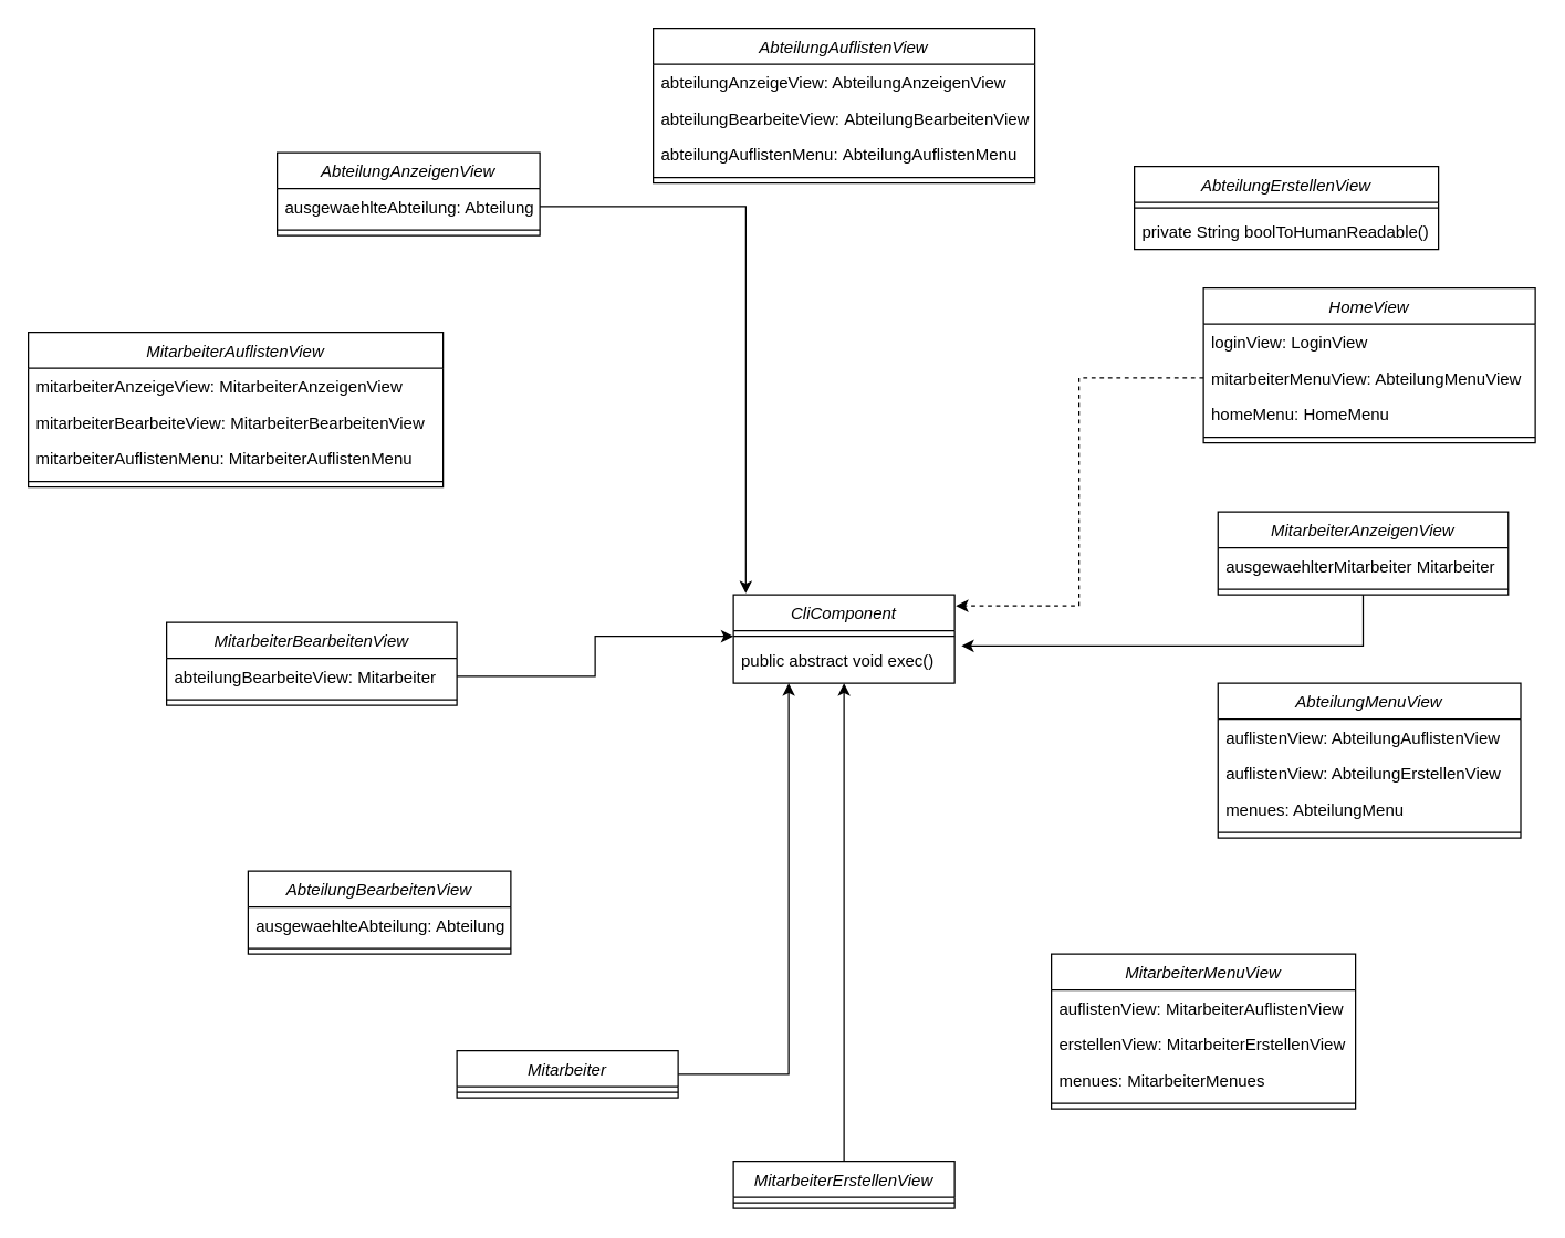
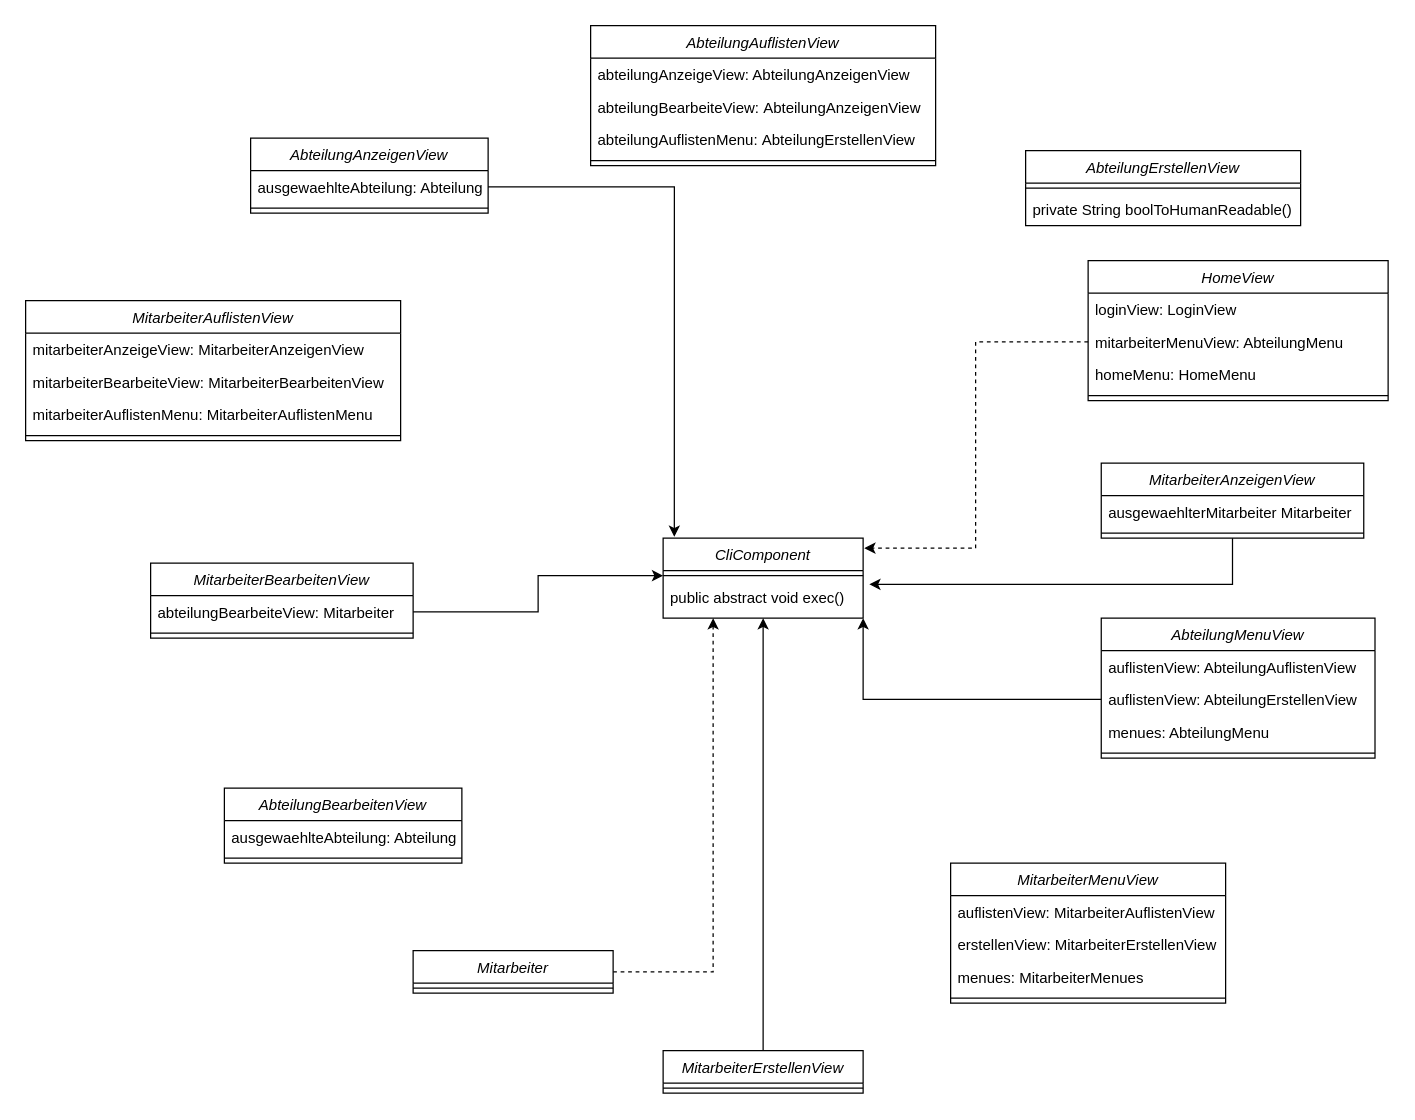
  <mxCell id="0" />
  <mxCell id="1" parent="0" />
  <mxCell id="2" value="CliComponent" style="swimlane;fontStyle=2;align=center;verticalAlign=top;childLayout=stackLayout;horizontal=1;startSize=26;horizontalStack=0;resizeParent=1;resizeLast=0;collapsible=1;marginBottom=0;rounded=0;shadow=0;strokeWidth=1;" vertex="1" parent="1"><mxGeometry x="530" y="430" width="160" height="64" as="geometry"><mxRectangle x="230" y="140" width="160" height="26" as="alternateBounds" /></mxGeometry></mxCell>
  <mxCell id="3" value="" style="line;html=1;strokeWidth=1;align=left;verticalAlign=middle;spacingTop=-1;spacingLeft=3;spacingRight=3;rotatable=0;labelPosition=right;points=[];portConstraint=eastwest;" vertex="1" parent="2"><mxGeometry y="26" width="160" height="8" as="geometry" /></mxCell>
  <mxCell id="4" value="public abstract void exec()" style="text;align=left;verticalAlign=top;spacingLeft=4;spacingRight=4;overflow=hidden;rotatable=0;points=[[0,0.5],[1,0.5]];portConstraint=eastwest;" vertex="1" parent="2"><mxGeometry y="34" width="160" height="26" as="geometry" /></mxCell>
  <mxCell id="5" value="AbteilungAnzeigenView" style="swimlane;fontStyle=2;align=center;verticalAlign=top;childLayout=stackLayout;horizontal=1;startSize=26;horizontalStack=0;resizeParent=1;resizeLast=0;collapsible=1;marginBottom=0;rounded=0;shadow=0;strokeWidth=1;" vertex="1" parent="1"><mxGeometry x="200" y="110" width="190" height="60" as="geometry"><mxRectangle x="230" y="140" width="160" height="26" as="alternateBounds" /></mxGeometry></mxCell>
  <mxCell id="6" value="ausgewaehlteAbteilung: Abteilung" style="text;align=left;verticalAlign=top;spacingLeft=4;spacingRight=4;overflow=hidden;rotatable=0;points=[[0,0.5],[1,0.5]];portConstraint=eastwest;" vertex="1" parent="5"><mxGeometry y="26" width="190" height="26" as="geometry" /></mxCell>
  <mxCell id="7" value="" style="line;html=1;strokeWidth=1;align=left;verticalAlign=middle;spacingTop=-1;spacingLeft=3;spacingRight=3;rotatable=0;labelPosition=right;points=[];portConstraint=eastwest;" vertex="1" parent="5"><mxGeometry y="52" width="190" height="8" as="geometry" /></mxCell>
  <mxCell id="8" value="AbteilungAuflistenView" style="swimlane;fontStyle=2;align=center;verticalAlign=top;childLayout=stackLayout;horizontal=1;startSize=26;horizontalStack=0;resizeParent=1;resizeLast=0;collapsible=1;marginBottom=0;rounded=0;shadow=0;strokeWidth=1;" vertex="1" parent="1"><mxGeometry x="472" y="20" width="276" height="112" as="geometry"><mxRectangle x="230" y="140" width="160" height="26" as="alternateBounds" /></mxGeometry></mxCell>
  <mxCell id="9" value="abteilungAnzeigeView: AbteilungAnzeigenView" style="text;align=left;verticalAlign=top;spacingLeft=4;spacingRight=4;overflow=hidden;rotatable=0;points=[[0,0.5],[1,0.5]];portConstraint=eastwest;" vertex="1" parent="8"><mxGeometry y="26" width="276" height="26" as="geometry" /></mxCell>
- <mxCell id="10" value="abteilungBearbeiteView: AbteilungBearbeitenView" style="text;align=left;verticalAlign=top;spacingLeft=4;spacingRight=4;overflow=hidden;rotatable=0;points=[[0,0.5],[1,0.5]];portConstraint=eastwest;rounded=0;shadow=0;html=0;" vertex="1" parent="8"><mxGeometry y="52" width="276" height="26" as="geometry" /></mxCell>
- <mxCell id="11" value="abteilungAuflistenMenu: AbteilungAuflistenMenu" style="text;align=left;verticalAlign=top;spacingLeft=4;spacingRight=4;overflow=hidden;rotatable=0;points=[[0,0.5],[1,0.5]];portConstraint=eastwest;rounded=0;shadow=0;html=0;" vertex="1" parent="8"><mxGeometry y="78" width="276" height="26" as="geometry" /></mxCell>
+ <mxCell id="10" value="abteilungBearbeiteView: AbteilungAnzeigenView" style="text;align=left;verticalAlign=top;spacingLeft=4;spacingRight=4;overflow=hidden;rotatable=0;points=[[0,0.5],[1,0.5]];portConstraint=eastwest;rounded=0;shadow=0;html=0;" vertex="1" parent="8"><mxGeometry y="52" width="276" height="26" as="geometry" /></mxCell>
+ <mxCell id="11" value="abteilungAuflistenMenu: AbteilungErstellenView" style="text;align=left;verticalAlign=top;spacingLeft=4;spacingRight=4;overflow=hidden;rotatable=0;points=[[0,0.5],[1,0.5]];portConstraint=eastwest;rounded=0;shadow=0;html=0;" vertex="1" parent="8"><mxGeometry y="78" width="276" height="26" as="geometry" /></mxCell>
  <mxCell id="12" value="" style="line;html=1;strokeWidth=1;align=left;verticalAlign=middle;spacingTop=-1;spacingLeft=3;spacingRight=3;rotatable=0;labelPosition=right;points=[];portConstraint=eastwest;" vertex="1" parent="8"><mxGeometry y="104" width="276" height="8" as="geometry" /></mxCell>
  <mxCell id="13" value="AbteilungBearbeitenView" style="swimlane;fontStyle=2;align=center;verticalAlign=top;childLayout=stackLayout;horizontal=1;startSize=26;horizontalStack=0;resizeParent=1;resizeLast=0;collapsible=1;marginBottom=0;rounded=0;shadow=0;strokeWidth=1;" vertex="1" parent="1"><mxGeometry x="179" y="630" width="190" height="60" as="geometry"><mxRectangle x="230" y="140" width="160" height="26" as="alternateBounds" /></mxGeometry></mxCell>
  <mxCell id="14" value="ausgewaehlteAbteilung: Abteilung" style="text;align=left;verticalAlign=top;spacingLeft=4;spacingRight=4;overflow=hidden;rotatable=0;points=[[0,0.5],[1,0.5]];portConstraint=eastwest;" vertex="1" parent="13"><mxGeometry y="26" width="190" height="26" as="geometry" /></mxCell>
  <mxCell id="15" value="" style="line;html=1;strokeWidth=1;align=left;verticalAlign=middle;spacingTop=-1;spacingLeft=3;spacingRight=3;rotatable=0;labelPosition=right;points=[];portConstraint=eastwest;" vertex="1" parent="13"><mxGeometry y="52" width="190" height="8" as="geometry" /></mxCell>
  <mxCell id="16" value="AbteilungErstellenView" style="swimlane;fontStyle=2;align=center;verticalAlign=top;childLayout=stackLayout;horizontal=1;startSize=26;horizontalStack=0;resizeParent=1;resizeLast=0;collapsible=1;marginBottom=0;rounded=0;shadow=0;strokeWidth=1;" vertex="1" parent="1"><mxGeometry x="820" y="120" width="220" height="60" as="geometry"><mxRectangle x="230" y="140" width="160" height="26" as="alternateBounds" /></mxGeometry></mxCell>
  <mxCell id="17" value="" style="line;html=1;strokeWidth=1;align=left;verticalAlign=middle;spacingTop=-1;spacingLeft=3;spacingRight=3;rotatable=0;labelPosition=right;points=[];portConstraint=eastwest;" vertex="1" parent="16"><mxGeometry y="26" width="220" height="8" as="geometry" /></mxCell>
  <mxCell id="18" value="private String boolToHumanReadable()" style="text;align=left;verticalAlign=top;spacingLeft=4;spacingRight=4;overflow=hidden;rotatable=0;points=[[0,0.5],[1,0.5]];portConstraint=eastwest;" vertex="1" parent="16"><mxGeometry y="34" width="220" height="26" as="geometry" /></mxCell>
  <mxCell id="19" value="AbteilungMenuView" style="swimlane;fontStyle=2;align=center;verticalAlign=top;childLayout=stackLayout;horizontal=1;startSize=26;horizontalStack=0;resizeParent=1;resizeLast=0;collapsible=1;marginBottom=0;rounded=0;shadow=0;strokeWidth=1;" vertex="1" parent="1"><mxGeometry x="880.5" y="494" width="219" height="112" as="geometry"><mxRectangle x="230" y="140" width="160" height="26" as="alternateBounds" /></mxGeometry></mxCell>
  <mxCell id="20" value="auflistenView: AbteilungAuflistenView" style="text;align=left;verticalAlign=top;spacingLeft=4;spacingRight=4;overflow=hidden;rotatable=0;points=[[0,0.5],[1,0.5]];portConstraint=eastwest;" vertex="1" parent="19"><mxGeometry y="26" width="219" height="26" as="geometry" /></mxCell>
  <mxCell id="21" value="auflistenView: AbteilungErstellenView" style="text;align=left;verticalAlign=top;spacingLeft=4;spacingRight=4;overflow=hidden;rotatable=0;points=[[0,0.5],[1,0.5]];portConstraint=eastwest;rounded=0;shadow=0;html=0;" vertex="1" parent="19"><mxGeometry y="52" width="219" height="26" as="geometry" /></mxCell>
  <mxCell id="22" value="menues: AbteilungMenu" style="text;align=left;verticalAlign=top;spacingLeft=4;spacingRight=4;overflow=hidden;rotatable=0;points=[[0,0.5],[1,0.5]];portConstraint=eastwest;rounded=0;shadow=0;html=0;" vertex="1" parent="19"><mxGeometry y="78" width="219" height="26" as="geometry" /></mxCell>
  <mxCell id="23" value="" style="line;html=1;strokeWidth=1;align=left;verticalAlign=middle;spacingTop=-1;spacingLeft=3;spacingRight=3;rotatable=0;labelPosition=right;points=[];portConstraint=eastwest;" vertex="1" parent="19"><mxGeometry y="104" width="219" height="8" as="geometry" /></mxCell>
  <mxCell id="24" value="MitarbeiterAuflistenView" style="swimlane;fontStyle=2;align=center;verticalAlign=top;childLayout=stackLayout;horizontal=1;startSize=26;horizontalStack=0;resizeParent=1;resizeLast=0;collapsible=1;marginBottom=0;rounded=0;shadow=0;strokeWidth=1;" vertex="1" parent="1"><mxGeometry x="20" y="240" width="300" height="112" as="geometry"><mxRectangle x="230" y="140" width="160" height="26" as="alternateBounds" /></mxGeometry></mxCell>
  <mxCell id="25" value="mitarbeiterAnzeigeView: MitarbeiterAnzeigenView" style="text;align=left;verticalAlign=top;spacingLeft=4;spacingRight=4;overflow=hidden;rotatable=0;points=[[0,0.5],[1,0.5]];portConstraint=eastwest;" vertex="1" parent="24"><mxGeometry y="26" width="300" height="26" as="geometry" /></mxCell>
  <mxCell id="26" value="mitarbeiterBearbeiteView: MitarbeiterBearbeitenView" style="text;align=left;verticalAlign=top;spacingLeft=4;spacingRight=4;overflow=hidden;rotatable=0;points=[[0,0.5],[1,0.5]];portConstraint=eastwest;rounded=0;shadow=0;html=0;" vertex="1" parent="24"><mxGeometry y="52" width="300" height="26" as="geometry" /></mxCell>
  <mxCell id="27" value="mitarbeiterAuflistenMenu: MitarbeiterAuflistenMenu" style="text;align=left;verticalAlign=top;spacingLeft=4;spacingRight=4;overflow=hidden;rotatable=0;points=[[0,0.5],[1,0.5]];portConstraint=eastwest;rounded=0;shadow=0;html=0;" vertex="1" parent="24"><mxGeometry y="78" width="300" height="26" as="geometry" /></mxCell>
  <mxCell id="28" value="" style="line;html=1;strokeWidth=1;align=left;verticalAlign=middle;spacingTop=-1;spacingLeft=3;spacingRight=3;rotatable=0;labelPosition=right;points=[];portConstraint=eastwest;" vertex="1" parent="24"><mxGeometry y="104" width="300" height="8" as="geometry" /></mxCell>
  <mxCell id="29" value="MitarbeiterAnzeigenView" style="swimlane;fontStyle=2;align=center;verticalAlign=top;childLayout=stackLayout;horizontal=1;startSize=26;horizontalStack=0;resizeParent=1;resizeLast=0;collapsible=1;marginBottom=0;rounded=0;shadow=0;strokeWidth=1;" vertex="1" parent="1"><mxGeometry x="880.5" y="370" width="210" height="60" as="geometry"><mxRectangle x="230" y="140" width="160" height="26" as="alternateBounds" /></mxGeometry></mxCell>
  <mxCell id="30" value="ausgewaehlterMitarbeiter Mitarbeiter" style="text;align=left;verticalAlign=top;spacingLeft=4;spacingRight=4;overflow=hidden;rotatable=0;points=[[0,0.5],[1,0.5]];portConstraint=eastwest;" vertex="1" parent="29"><mxGeometry y="26" width="210" height="26" as="geometry" /></mxCell>
  <mxCell id="31" value="" style="line;html=1;strokeWidth=1;align=left;verticalAlign=middle;spacingTop=-1;spacingLeft=3;spacingRight=3;rotatable=0;labelPosition=right;points=[];portConstraint=eastwest;" vertex="1" parent="29"><mxGeometry y="52" width="210" height="8" as="geometry" /></mxCell>
  <mxCell id="32" value="MitarbeiterBearbeitenView" style="swimlane;fontStyle=2;align=center;verticalAlign=top;childLayout=stackLayout;horizontal=1;startSize=26;horizontalStack=0;resizeParent=1;resizeLast=0;collapsible=1;marginBottom=0;rounded=0;shadow=0;strokeWidth=1;" vertex="1" parent="1"><mxGeometry x="120" y="450" width="210" height="60" as="geometry"><mxRectangle x="230" y="140" width="160" height="26" as="alternateBounds" /></mxGeometry></mxCell>
  <mxCell id="33" value="abteilungBearbeiteView: Mitarbeiter" style="text;align=left;verticalAlign=top;spacingLeft=4;spacingRight=4;overflow=hidden;rotatable=0;points=[[0,0.5],[1,0.5]];portConstraint=eastwest;" vertex="1" parent="32"><mxGeometry y="26" width="210" height="26" as="geometry" /></mxCell>
  <mxCell id="34" value="" style="line;html=1;strokeWidth=1;align=left;verticalAlign=middle;spacingTop=-1;spacingLeft=3;spacingRight=3;rotatable=0;labelPosition=right;points=[];portConstraint=eastwest;" vertex="1" parent="32"><mxGeometry y="52" width="210" height="8" as="geometry" /></mxCell>
  <mxCell id="35" style="edgeStyle=orthogonalEdgeStyle;rounded=0;orthogonalLoop=1;jettySize=auto;html=1;entryX=0.5;entryY=1;entryDx=0;entryDy=0;" edge="1" parent="1" source="36" target="2"><mxGeometry relative="1" as="geometry" /></mxCell>
  <mxCell id="36" value="MitarbeiterErstellenView" style="swimlane;fontStyle=2;align=center;verticalAlign=top;childLayout=stackLayout;horizontal=1;startSize=26;horizontalStack=0;resizeParent=1;resizeLast=0;collapsible=1;marginBottom=0;rounded=0;shadow=0;strokeWidth=1;" vertex="1" parent="1"><mxGeometry x="530" y="840" width="160" height="34" as="geometry"><mxRectangle x="230" y="140" width="160" height="26" as="alternateBounds" /></mxGeometry></mxCell>
  <mxCell id="37" value="" style="line;html=1;strokeWidth=1;align=left;verticalAlign=middle;spacingTop=-1;spacingLeft=3;spacingRight=3;rotatable=0;labelPosition=right;points=[];portConstraint=eastwest;" vertex="1" parent="36"><mxGeometry y="26" width="160" height="8" as="geometry" /></mxCell>
  <mxCell id="38" value="MitarbeiterMenuView" style="swimlane;fontStyle=2;align=center;verticalAlign=top;childLayout=stackLayout;horizontal=1;startSize=26;horizontalStack=0;resizeParent=1;resizeLast=0;collapsible=1;marginBottom=0;rounded=0;shadow=0;strokeWidth=1;" vertex="1" parent="1"><mxGeometry x="760" y="690" width="220" height="112" as="geometry"><mxRectangle x="230" y="140" width="160" height="26" as="alternateBounds" /></mxGeometry></mxCell>
  <mxCell id="39" value="auflistenView: MitarbeiterAuflistenView" style="text;align=left;verticalAlign=top;spacingLeft=4;spacingRight=4;overflow=hidden;rotatable=0;points=[[0,0.5],[1,0.5]];portConstraint=eastwest;" vertex="1" parent="38"><mxGeometry y="26" width="220" height="26" as="geometry" /></mxCell>
  <mxCell id="40" value="erstellenView: MitarbeiterErstellenView" style="text;align=left;verticalAlign=top;spacingLeft=4;spacingRight=4;overflow=hidden;rotatable=0;points=[[0,0.5],[1,0.5]];portConstraint=eastwest;rounded=0;shadow=0;html=0;" vertex="1" parent="38"><mxGeometry y="52" width="220" height="26" as="geometry" /></mxCell>
  <mxCell id="41" value="menues: MitarbeiterMenues" style="text;align=left;verticalAlign=top;spacingLeft=4;spacingRight=4;overflow=hidden;rotatable=0;points=[[0,0.5],[1,0.5]];portConstraint=eastwest;rounded=0;shadow=0;html=0;" vertex="1" parent="38"><mxGeometry y="78" width="220" height="26" as="geometry" /></mxCell>
  <mxCell id="42" value="" style="line;html=1;strokeWidth=1;align=left;verticalAlign=middle;spacingTop=-1;spacingLeft=3;spacingRight=3;rotatable=0;labelPosition=right;points=[];portConstraint=eastwest;" vertex="1" parent="38"><mxGeometry y="104" width="220" height="8" as="geometry" /></mxCell>
  <mxCell id="43" value="HomeView" style="swimlane;fontStyle=2;align=center;verticalAlign=top;childLayout=stackLayout;horizontal=1;startSize=26;horizontalStack=0;resizeParent=1;resizeLast=0;collapsible=1;marginBottom=0;rounded=0;shadow=0;strokeWidth=1;" vertex="1" parent="1"><mxGeometry x="870" y="208" width="240" height="112" as="geometry"><mxRectangle x="230" y="140" width="160" height="26" as="alternateBounds" /></mxGeometry></mxCell>
  <mxCell id="44" value="loginView: LoginView" style="text;align=left;verticalAlign=top;spacingLeft=4;spacingRight=4;overflow=hidden;rotatable=0;points=[[0,0.5],[1,0.5]];portConstraint=eastwest;" vertex="1" parent="43"><mxGeometry y="26" width="240" height="26" as="geometry" /></mxCell>
- <mxCell id="45" value="mitarbeiterMenuView: AbteilungMenuView" style="text;align=left;verticalAlign=top;spacingLeft=4;spacingRight=4;overflow=hidden;rotatable=0;points=[[0,0.5],[1,0.5]];portConstraint=eastwest;rounded=0;shadow=0;html=0;" vertex="1" parent="43"><mxGeometry y="52" width="240" height="26" as="geometry" /></mxCell>
+ <mxCell id="45" value="mitarbeiterMenuView: AbteilungMenu" style="text;align=left;verticalAlign=top;spacingLeft=4;spacingRight=4;overflow=hidden;rotatable=0;points=[[0,0.5],[1,0.5]];portConstraint=eastwest;rounded=0;shadow=0;html=0;" vertex="1" parent="43"><mxGeometry y="52" width="240" height="26" as="geometry" /></mxCell>
  <mxCell id="46" value="homeMenu: HomeMenu" style="text;align=left;verticalAlign=top;spacingLeft=4;spacingRight=4;overflow=hidden;rotatable=0;points=[[0,0.5],[1,0.5]];portConstraint=eastwest;rounded=0;shadow=0;html=0;" vertex="1" parent="43"><mxGeometry y="78" width="240" height="26" as="geometry" /></mxCell>
  <mxCell id="47" value="" style="line;html=1;strokeWidth=1;align=left;verticalAlign=middle;spacingTop=-1;spacingLeft=3;spacingRight=3;rotatable=0;labelPosition=right;points=[];portConstraint=eastwest;" vertex="1" parent="43"><mxGeometry y="104" width="240" height="8" as="geometry" /></mxCell>
- <mxCell id="48" style="edgeStyle=orthogonalEdgeStyle;rounded=0;orthogonalLoop=1;jettySize=auto;html=1;entryX=0.25;entryY=1;entryDx=0;entryDy=0;" edge="1" parent="1" source="49" target="2"><mxGeometry relative="1" as="geometry" /></mxCell>
+ <mxCell id="48" style="edgeStyle=orthogonalEdgeStyle;rounded=0;orthogonalLoop=1;jettySize=auto;html=1;entryX=0.25;entryY=1;entryDx=0;entryDy=0;dashed=1;" edge="1" parent="1" source="49" target="2"><mxGeometry relative="1" as="geometry" /></mxCell>
  <mxCell id="49" value="Mitarbeiter" style="swimlane;fontStyle=2;align=center;verticalAlign=top;childLayout=stackLayout;horizontal=1;startSize=26;horizontalStack=0;resizeParent=1;resizeLast=0;collapsible=1;marginBottom=0;rounded=0;shadow=0;strokeWidth=1;" vertex="1" parent="1"><mxGeometry x="330" y="760" width="160" height="34" as="geometry"><mxRectangle x="230" y="140" width="160" height="26" as="alternateBounds" /></mxGeometry></mxCell>
  <mxCell id="50" value="" style="line;html=1;strokeWidth=1;align=left;verticalAlign=middle;spacingTop=-1;spacingLeft=3;spacingRight=3;rotatable=0;labelPosition=right;points=[];portConstraint=eastwest;" vertex="1" parent="49"><mxGeometry y="26" width="160" height="8" as="geometry" /></mxCell>
  <mxCell id="51" style="edgeStyle=orthogonalEdgeStyle;rounded=0;orthogonalLoop=1;jettySize=auto;html=1;entryX=0;entryY=-0.154;entryDx=0;entryDy=0;entryPerimeter=0;" edge="1" parent="1" source="33" target="4"><mxGeometry relative="1" as="geometry" /></mxCell>
  <mxCell id="52" style="edgeStyle=orthogonalEdgeStyle;rounded=0;orthogonalLoop=1;jettySize=auto;html=1;entryX=0.056;entryY=-0.016;entryDx=0;entryDy=0;entryPerimeter=0;" edge="1" parent="1" source="6" target="2"><mxGeometry relative="1" as="geometry" /></mxCell>
  <mxCell id="53" style="edgeStyle=orthogonalEdgeStyle;rounded=0;orthogonalLoop=1;jettySize=auto;html=1;entryX=1.006;entryY=0.125;entryDx=0;entryDy=0;entryPerimeter=0;dashed=1;" edge="1" parent="1" source="45" target="2"><mxGeometry relative="1" as="geometry" /></mxCell>
  <mxCell id="54" style="edgeStyle=orthogonalEdgeStyle;rounded=0;orthogonalLoop=1;jettySize=auto;html=1;entryX=1.031;entryY=0.115;entryDx=0;entryDy=0;entryPerimeter=0;" edge="1" parent="1" source="29" target="4"><mxGeometry relative="1" as="geometry" /></mxCell>
+ <mxCell id="55" style="edgeStyle=orthogonalEdgeStyle;rounded=0;orthogonalLoop=1;jettySize=auto;html=1;entryX=1;entryY=1;entryDx=0;entryDy=0;" edge="1" parent="1" source="21" target="2"><mxGeometry relative="1" as="geometry" /></mxCell>
